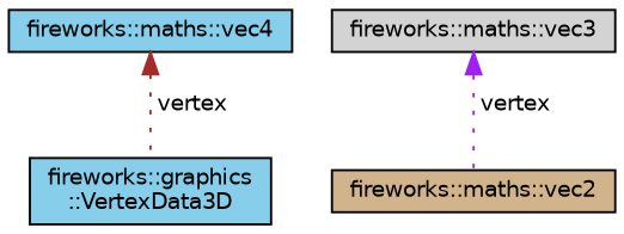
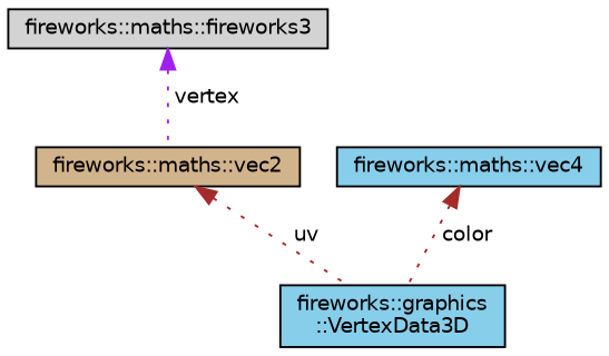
  digraph {
    node [color=black fillcolor=skyblue fontname=Helvetica fontsize=10 shape=record style=filled]
    edge [color=brown dir=back fontname=Helvetica fontsize=10 labelfontname=Helvetica labelfontsize=10 style=dotted]
    n1 [fontcolor=black height=0.2 label="fireworks::graphics\l::VertexData3D" width=0.4]
-   n2 [fillcolor=lightgrey height=0.2 label="fireworks::maths::vec3" width=0.4]
+   n2 [fillcolor=lightgrey height=0.2 label="fireworks::maths::fireworks3" width=0.4]
    n3 [fillcolor=tan height=0.2 label="fireworks::maths::vec2" width=0.4]
    n4 [height=0.2 label="fireworks::maths::vec4" width=0.4]
    n2 -> n3 [color=purple label=" vertex"]
-   n4 -> n1 [label=" vertex"]
+   n3 -> n1 [label=" uv"]
+   n4 -> n1 [label=" color"]
  }
